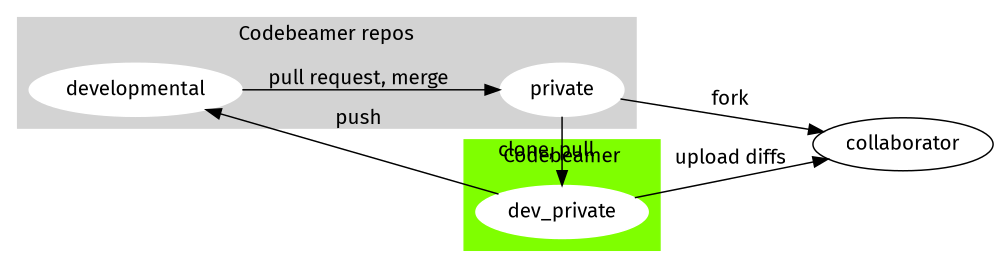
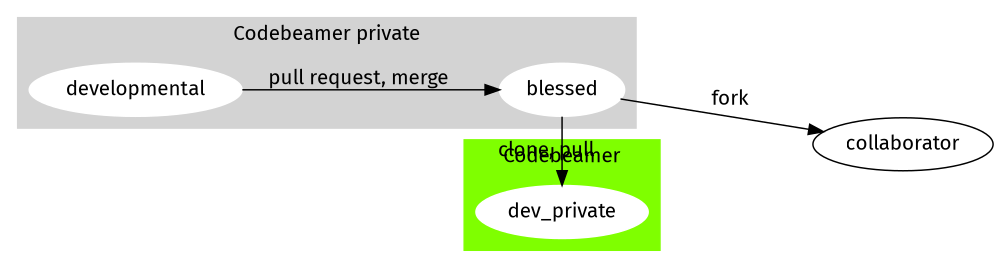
  digraph {
    fontname="Fira Sans"
    rankdir=LR
    node [color=white fontname="Fira Sans" style=filled]
    edge [fontname="Fira Sans"]
-   blessed [label=private]
+   blessed
    developmental
    dev_private
    collaborator [color="" style=""]
    subgraph cluster_1 {
      color=lightgrey
-     label="Codebeamer repos"
+     label="Codebeamer private"
      style=filled
      blessed
      developmental
    }
    subgraph cluster_2 {
      color=chartreuse
      label=Codebeamer
      style=filled
      dev_private
    }
    blessed -> dev_private [label="clone, pull"]
    blessed -> collaborator [label=fork]
    developmental -> blessed [label="pull request, merge"]
-   dev_private -> developmental [label=push]
-   dev_private -> collaborator [label="upload diffs"]
  }
